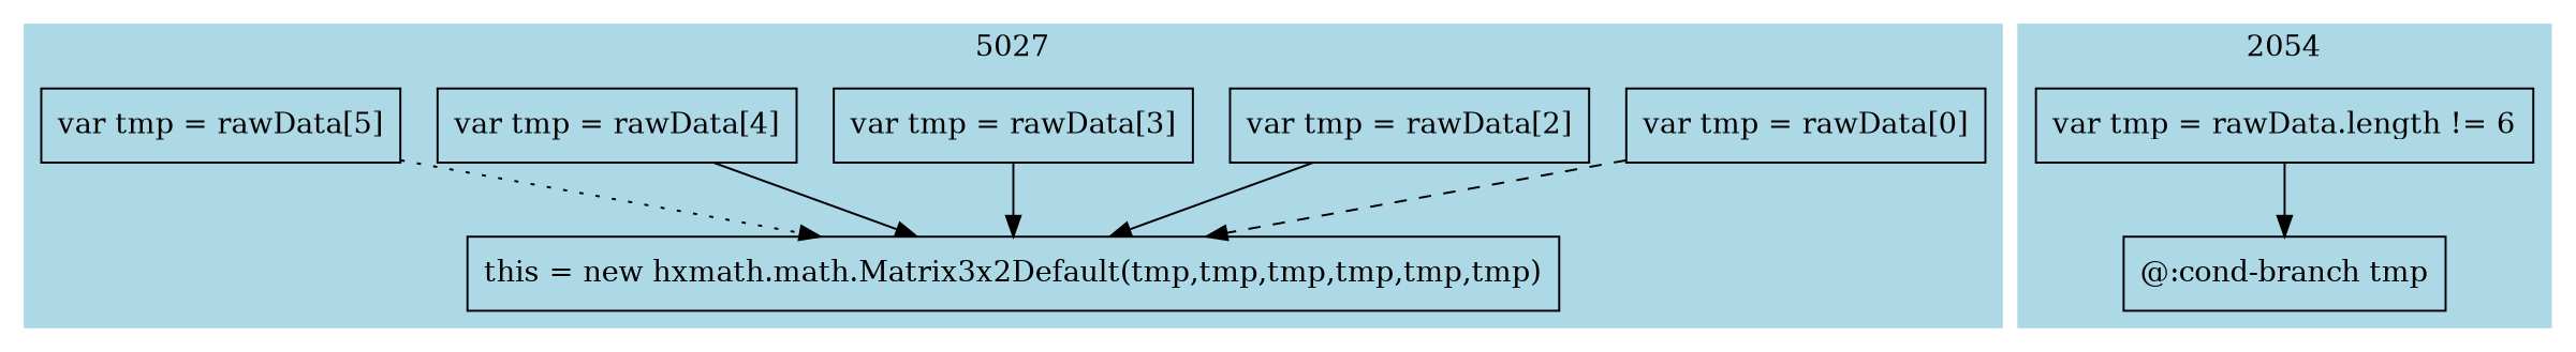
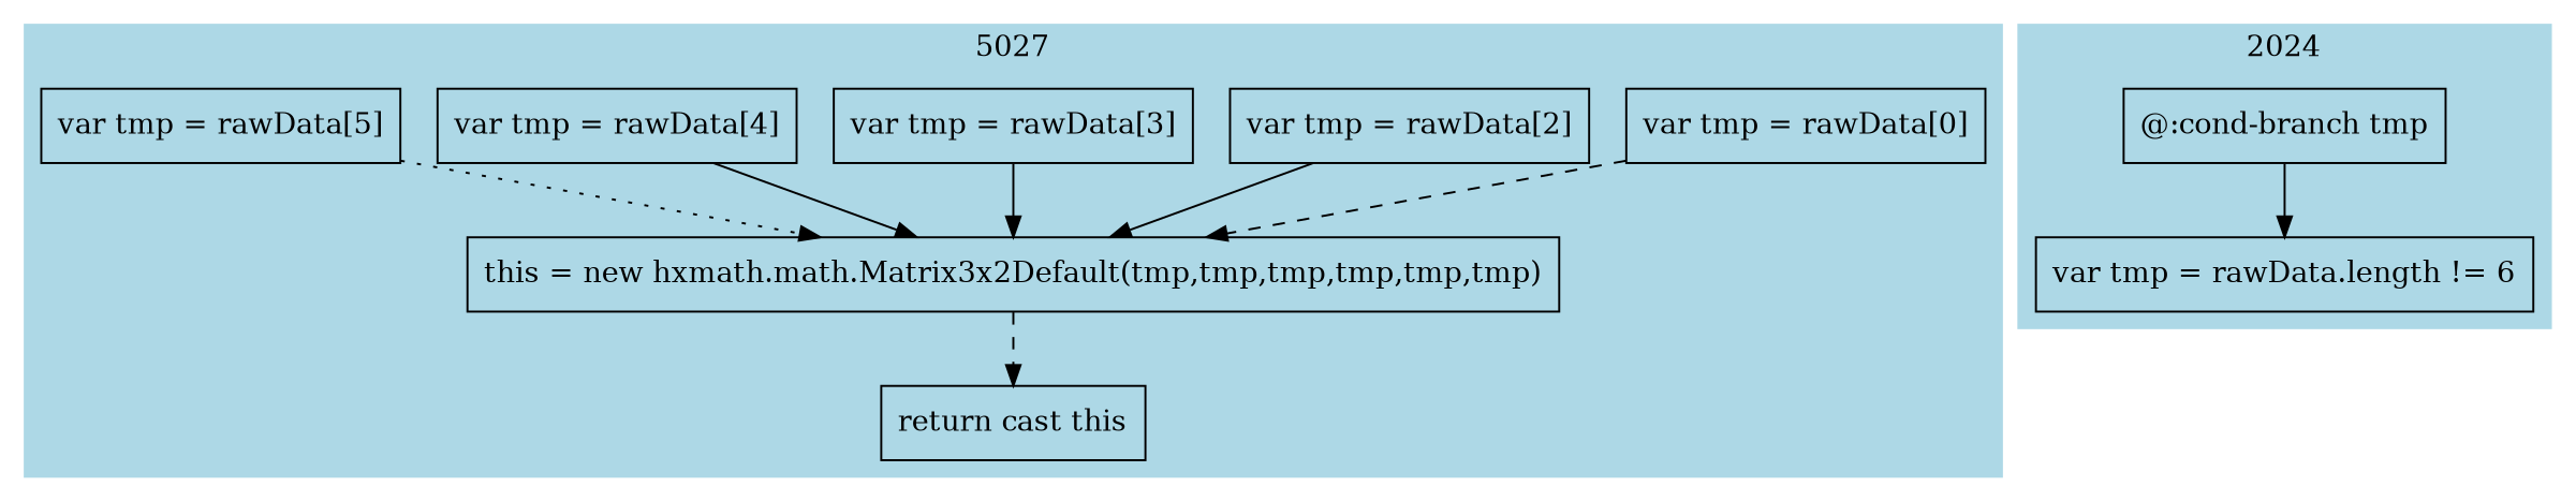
  digraph {
    node [shape=box]
    edge [style=solid]
    n1 [label="var tmp = rawData[0]"]
    n2 [label="this = new hxmath.math.Matrix3x2Default(tmp,tmp,tmp,tmp,tmp,tmp)"]
    n3 [label="var tmp = rawData[2]"]
    n4 [label="var tmp = rawData[3]"]
    n5 [label="var tmp = rawData[4]"]
    n6 [label="var tmp = rawData[5]"]
+   n7 [label="return cast this"]
    n8 [label="var tmp = rawData.length != 6"]
    n9 [label="@:cond-branch tmp"]
    subgraph cluster_1 {
      color=lightblue
      label=5027
      style=filled
      n1
      n2
      n3
      n4
      n5
      n6
+     n7
    }
    subgraph cluster_2 {
      color=lightblue
-     label=2054
+     label=2024
      style=filled
      n8
      n9
    }
    n1 -> n2 [style=dashed]
+   n2 -> n7 [style=dashed]
    n3 -> n2
    n4 -> n2
    n5 -> n2
    n6 -> n2 [style=dotted]
-   n8 -> n9
+   n9 -> n8
  }
